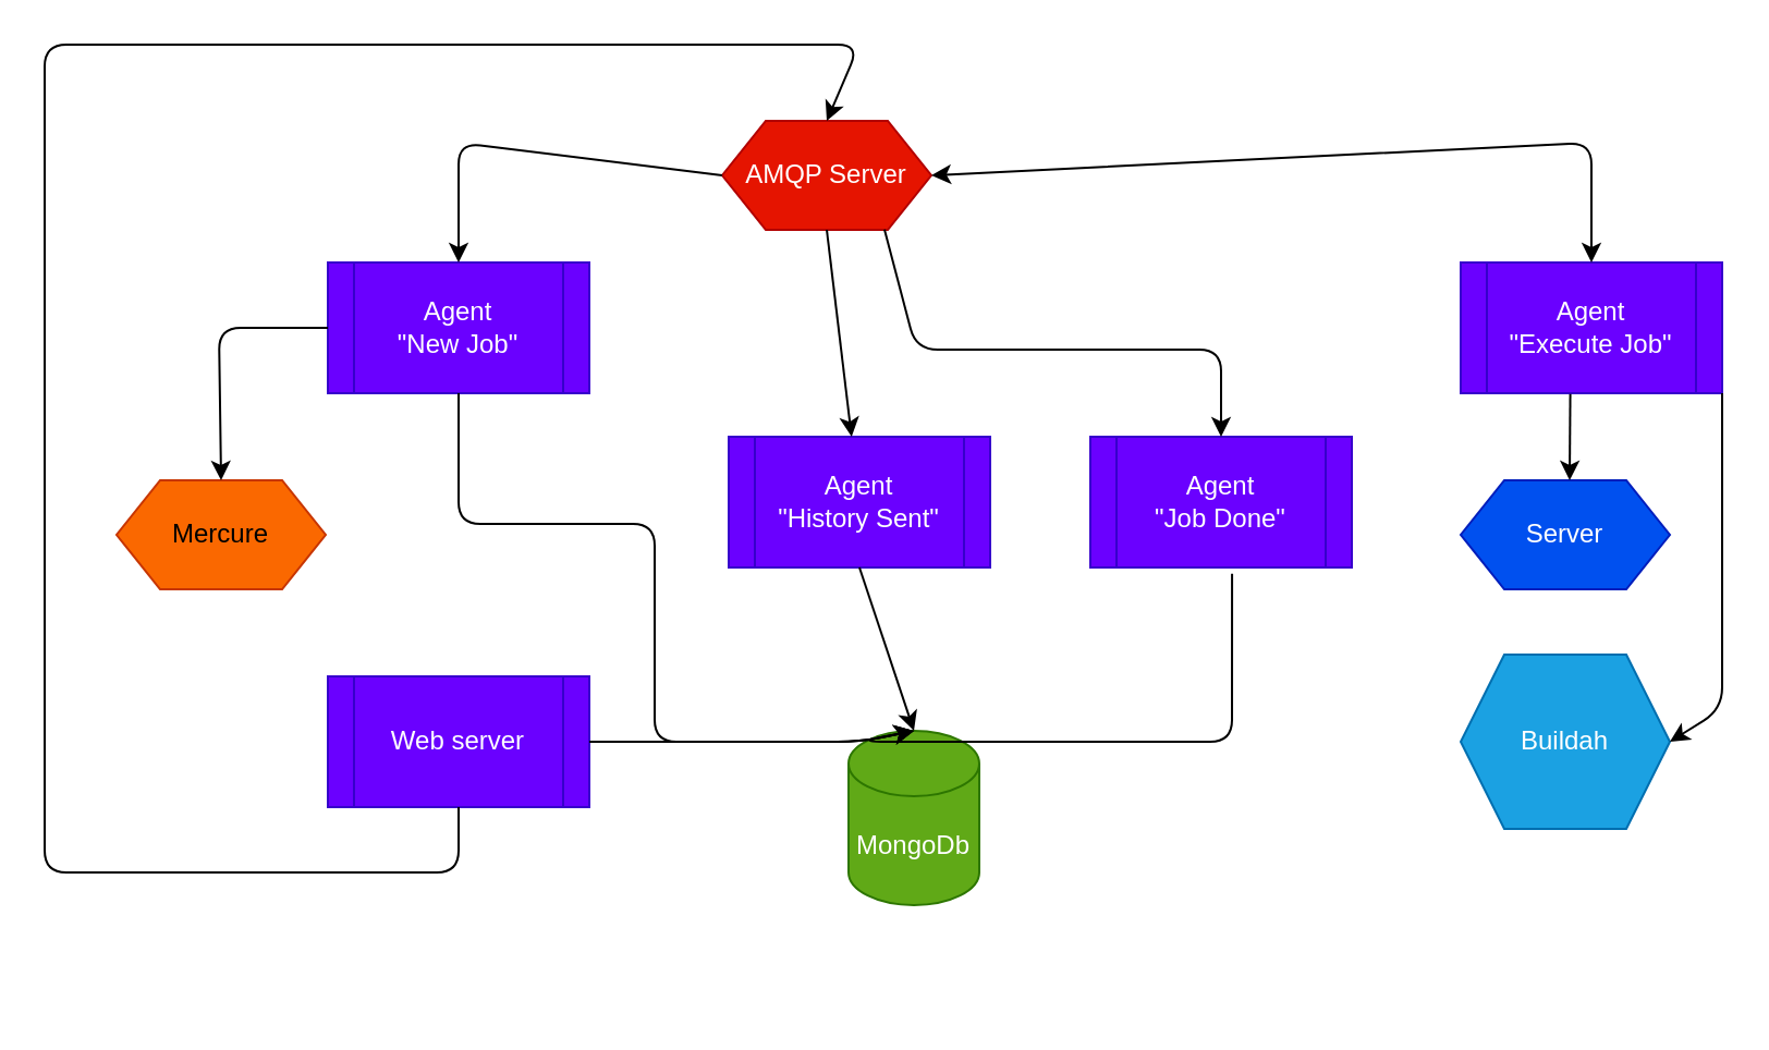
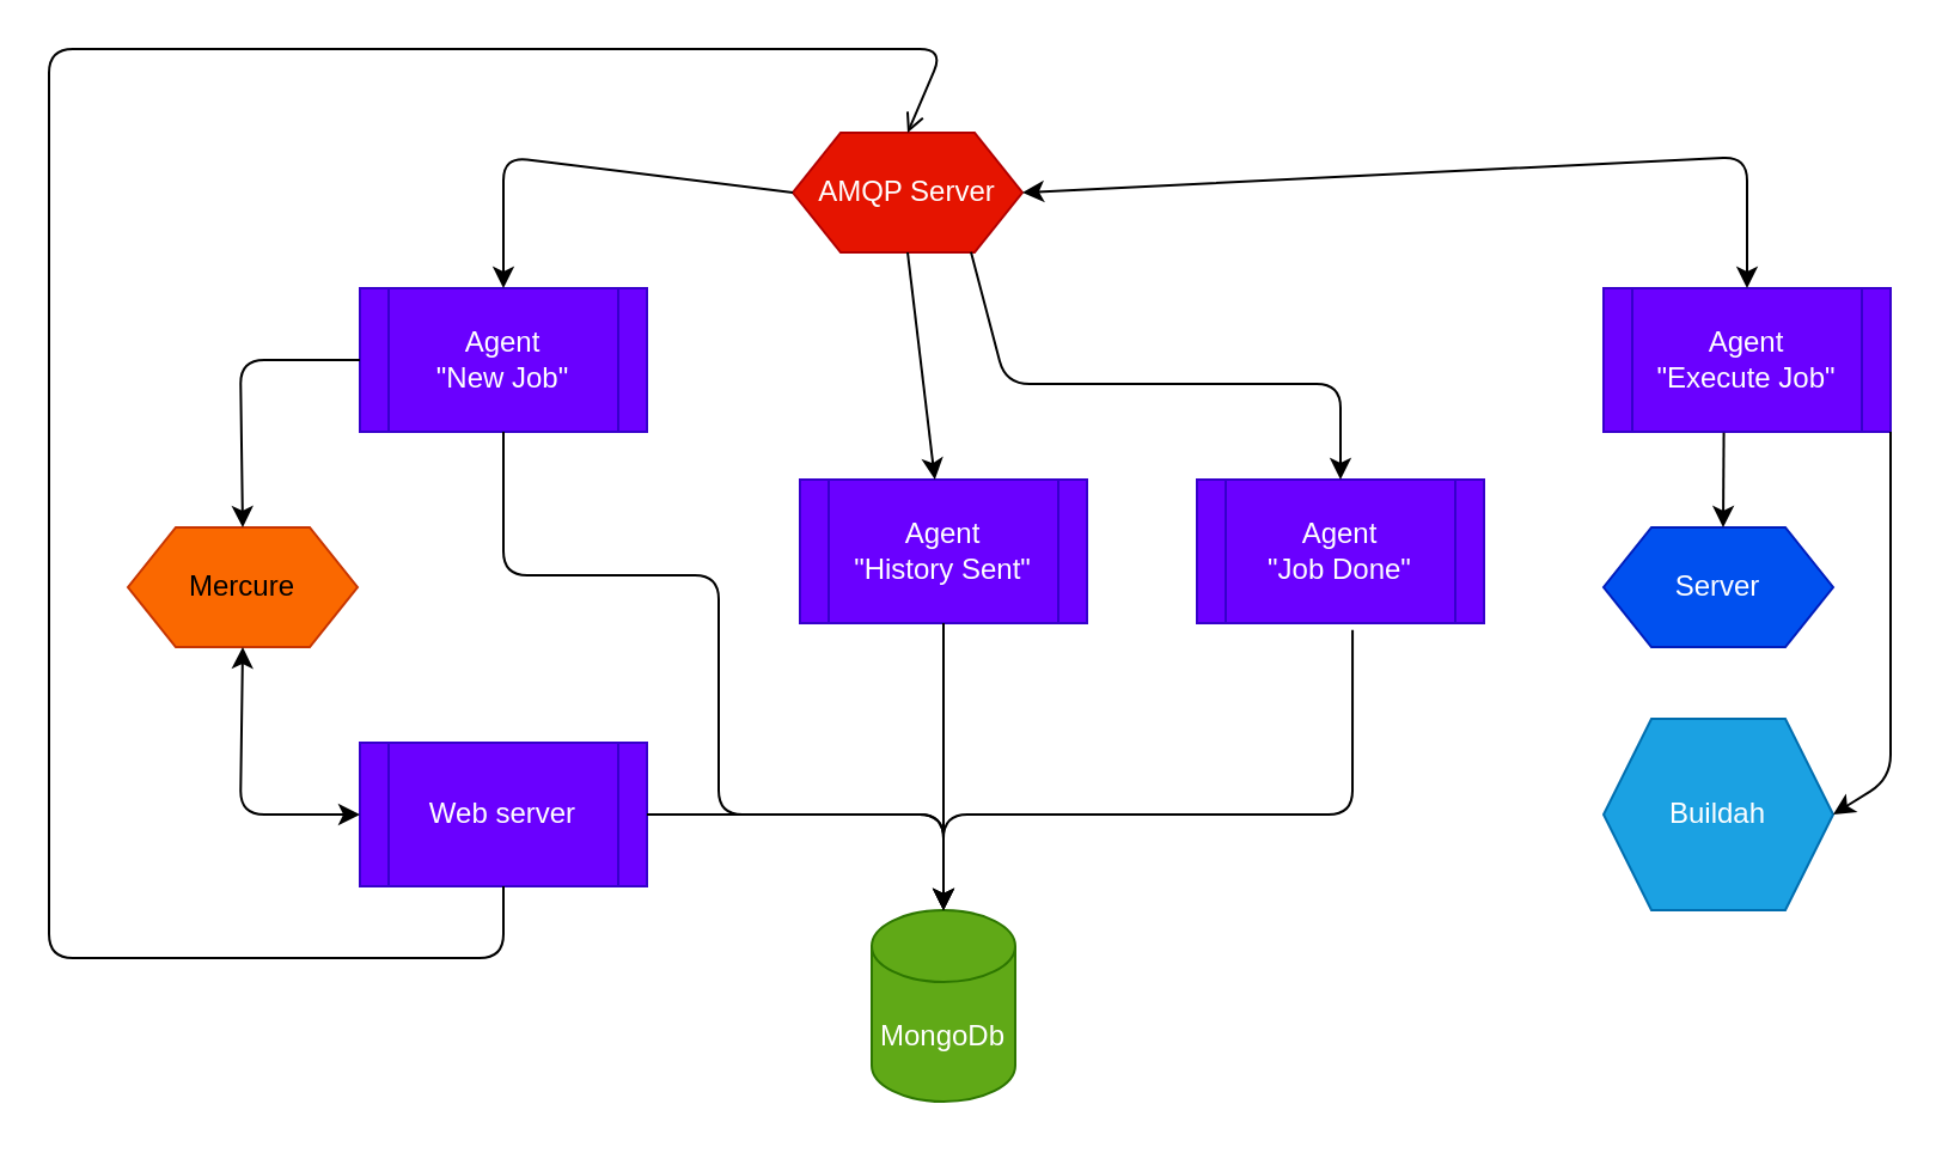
  <mxCell id="0" />
  <mxCell id="1" parent="0" />
- <mxCell id="2" value="MongoDb" style="shape=cylinder3;whiteSpace=wrap;html=1;boundedLbl=1;backgroundOutline=1;size=15;fillColor=#60a917;fontColor=#ffffff;strokeColor=#2D7600;" parent="1" vertex="1"><mxGeometry x="389" y="335" width="60" height="80" as="geometry" /></mxCell>
+ <mxCell id="2" value="MongoDb" style="shape=cylinder3;whiteSpace=wrap;html=1;boundedLbl=1;backgroundOutline=1;size=15;fillColor=#60a917;fontColor=#ffffff;strokeColor=#2D7600;" parent="1" vertex="1"><mxGeometry x="364" y="380" width="60" height="80" as="geometry" /></mxCell>
  <mxCell id="3" value="Agent &lt;br&gt;&quot;New Job&quot;" style="shape=process;whiteSpace=wrap;html=1;backgroundOutline=1;fillColor=#6a00ff;strokeColor=#3700CC;fontColor=#ffffff;" parent="1" vertex="1"><mxGeometry x="150" y="120" width="120" height="60" as="geometry" /></mxCell>
  <mxCell id="4" value="Web server" style="shape=process;whiteSpace=wrap;html=1;backgroundOutline=1;fillColor=#6a00ff;fontColor=#ffffff;strokeColor=#3700CC;" parent="1" vertex="1"><mxGeometry x="150" y="310" width="120" height="60" as="geometry" /></mxCell>
  <mxCell id="5" value="Agent &lt;br&gt;&quot;History Sent&quot;" style="shape=process;whiteSpace=wrap;html=1;backgroundOutline=1;fillColor=#6a00ff;strokeColor=#3700CC;fontColor=#ffffff;" parent="1" vertex="1"><mxGeometry x="334" y="200" width="120" height="60" as="geometry" /></mxCell>
  <mxCell id="6" value="Agent &lt;br&gt;&quot;Job Done&quot;" style="shape=process;whiteSpace=wrap;html=1;backgroundOutline=1;fillColor=#6a00ff;strokeColor=#3700CC;fontColor=#ffffff;" parent="1" vertex="1"><mxGeometry x="500" y="200" width="120" height="60" as="geometry" /></mxCell>
  <mxCell id="7" value="Agent &lt;br&gt;&quot;Execute&amp;nbsp;Job&quot;" style="shape=process;whiteSpace=wrap;html=1;backgroundOutline=1;fillColor=#6a00ff;strokeColor=#3700CC;fontColor=#ffffff;" parent="1" vertex="1"><mxGeometry x="670" y="120" width="120" height="60" as="geometry" /></mxCell>
  <mxCell id="8" value="AMQP Server" style="shape=hexagon;perimeter=hexagonPerimeter2;whiteSpace=wrap;html=1;fixedSize=1;fillColor=#e51400;fontColor=#ffffff;strokeColor=#B20000;" parent="1" vertex="1"><mxGeometry x="331" y="55" width="96" height="50" as="geometry" /></mxCell>
  <mxCell id="9" value="Buildah" style="shape=hexagon;perimeter=hexagonPerimeter2;whiteSpace=wrap;html=1;fixedSize=1;fillColor=#1ba1e2;fontColor=#ffffff;strokeColor=#006EAF;" parent="1" vertex="1"><mxGeometry x="670" y="300" width="96" height="80" as="geometry" /></mxCell>
  <mxCell id="10" value="Server" style="shape=hexagon;perimeter=hexagonPerimeter2;whiteSpace=wrap;html=1;fixedSize=1;fillColor=#0050ef;fontColor=#ffffff;strokeColor=#001DBC;" parent="1" vertex="1"><mxGeometry x="670" y="220" width="96" height="50" as="geometry" /></mxCell>
  <mxCell id="11" value="Mercure" style="shape=hexagon;perimeter=hexagonPerimeter2;whiteSpace=wrap;html=1;fixedSize=1;fillColor=#fa6800;fontColor=#000000;strokeColor=#C73500;" parent="1" vertex="1"><mxGeometry x="53" y="220" width="96" height="50" as="geometry" /></mxCell>
  <mxCell id="12" value="" style="endArrow=classic;startArrow=none;html=1;rounded=1;entryX=0.5;entryY=0;entryDx=0;entryDy=0;entryPerimeter=0;startFill=0;" parent="1" target="2" edge="1"><mxGeometry width="50" height="50" relative="1" as="geometry"><mxPoint x="210" y="180" as="sourcePoint" /><mxPoint x="430" y="250" as="targetPoint" /><Array as="points"><mxPoint x="210" y="240" /><mxPoint x="300" y="240" /><mxPoint x="300" y="340" /><mxPoint x="394" y="340" /></Array></mxGeometry></mxCell>
  <mxCell id="13" value="" style="endArrow=classic;startArrow=none;html=1;rounded=0;entryX=0.5;entryY=0;entryDx=0;entryDy=0;entryPerimeter=0;exitX=0.5;exitY=1;exitDx=0;exitDy=0;startFill=0;" parent="1" source="5" target="2" edge="1"><mxGeometry width="50" height="50" relative="1" as="geometry"><mxPoint x="380" y="300" as="sourcePoint" /><mxPoint x="350" y="380" as="targetPoint" /></mxGeometry></mxCell>
  <mxCell id="14" value="" style="endArrow=none;startArrow=classic;html=1;rounded=1;entryX=0.542;entryY=1.047;entryDx=0;entryDy=0;entryPerimeter=0;exitX=0.5;exitY=0;exitDx=0;exitDy=0;exitPerimeter=0;startFill=1;endFill=0;" parent="1" source="2" target="6" edge="1"><mxGeometry width="50" height="50" relative="1" as="geometry"><mxPoint x="370" y="410" as="sourcePoint" /><mxPoint x="420" y="360" as="targetPoint" /><Array as="points"><mxPoint x="394" y="340" /><mxPoint x="565" y="340" /></Array></mxGeometry></mxCell>
  <mxCell id="15" value="" style="endArrow=none;startArrow=classic;html=1;rounded=0;entryX=0.419;entryY=1.006;entryDx=0;entryDy=0;entryPerimeter=0;endFill=0;" parent="1" source="10" target="7" edge="1"><mxGeometry width="50" height="50" relative="1" as="geometry"><mxPoint x="370" y="250" as="sourcePoint" /><mxPoint x="420" y="200" as="targetPoint" /><Array as="points"><mxPoint x="720" y="220" /></Array></mxGeometry></mxCell>
  <mxCell id="16" value="" style="endArrow=none;startArrow=classic;html=1;rounded=1;entryX=1;entryY=1;entryDx=0;entryDy=0;exitX=1;exitY=0.5;exitDx=0;exitDy=0;endFill=0;" parent="1" source="9" target="7" edge="1"><mxGeometry width="50" height="50" relative="1" as="geometry"><mxPoint x="370" y="250" as="sourcePoint" /><mxPoint x="420" y="200" as="targetPoint" /><Array as="points"><mxPoint x="790" y="325" /></Array></mxGeometry></mxCell>
  <mxCell id="17" value="" style="endArrow=none;startArrow=classic;html=1;rounded=1;entryX=0;entryY=0.5;entryDx=0;entryDy=0;exitX=0.5;exitY=0;exitDx=0;exitDy=0;endFill=0;" parent="1" source="11" target="3" edge="1"><mxGeometry width="50" height="50" relative="1" as="geometry"><mxPoint x="370" y="410" as="sourcePoint" /><mxPoint x="420" y="360" as="targetPoint" /><Array as="points"><mxPoint x="100" y="150" /></Array></mxGeometry></mxCell>
+ <mxCell id="18" value="" style="endArrow=classic;startArrow=classic;html=1;rounded=1;entryX=0.5;entryY=1;entryDx=0;entryDy=0;exitX=0;exitY=0.5;exitDx=0;exitDy=0;" parent="1" source="4" target="11" edge="1"><mxGeometry width="50" height="50" relative="1" as="geometry"><mxPoint x="370" y="410" as="sourcePoint" /><mxPoint x="420" y="360" as="targetPoint" /><Array as="points"><mxPoint x="100" y="340" /></Array></mxGeometry></mxCell>
  <mxCell id="19" value="" style="endArrow=none;startArrow=classic;html=1;rounded=1;entryX=0;entryY=0.5;entryDx=0;entryDy=0;exitX=0.5;exitY=0;exitDx=0;exitDy=0;endFill=0;" parent="1" source="3" target="8" edge="1"><mxGeometry width="50" height="50" relative="1" as="geometry"><mxPoint x="370" y="290" as="sourcePoint" /><mxPoint x="420" y="240" as="targetPoint" /><Array as="points"><mxPoint x="210" y="65" /></Array></mxGeometry></mxCell>
  <mxCell id="20" value="" style="endArrow=none;startArrow=classic;html=1;rounded=0;entryX=0.5;entryY=1;entryDx=0;entryDy=0;endFill=0;" parent="1" source="5" target="8" edge="1"><mxGeometry width="50" height="50" relative="1" as="geometry"><mxPoint x="370" y="290" as="sourcePoint" /><mxPoint x="420" y="240" as="targetPoint" /></mxGeometry></mxCell>
  <mxCell id="21" value="" style="endArrow=none;startArrow=classic;html=1;rounded=1;entryX=0.776;entryY=0.997;entryDx=0;entryDy=0;entryPerimeter=0;exitX=0.5;exitY=0;exitDx=0;exitDy=0;endFill=0;" parent="1" source="6" target="8" edge="1"><mxGeometry width="50" height="50" relative="1" as="geometry"><mxPoint x="370" y="290" as="sourcePoint" /><mxPoint x="420" y="240" as="targetPoint" /><Array as="points"><mxPoint x="560" y="160" /><mxPoint x="420" y="160" /></Array></mxGeometry></mxCell>
  <mxCell id="22" value="" style="endArrow=classic;startArrow=classic;html=1;rounded=1;entryX=1;entryY=0.5;entryDx=0;entryDy=0;exitX=0.5;exitY=0;exitDx=0;exitDy=0;" parent="1" source="7" target="8" edge="1"><mxGeometry width="50" height="50" relative="1" as="geometry"><mxPoint x="370" y="290" as="sourcePoint" /><mxPoint x="420" y="240" as="targetPoint" /><Array as="points"><mxPoint x="730" y="65" /></Array></mxGeometry></mxCell>
  <mxCell id="23" value="" style="endArrow=classic;startArrow=none;html=1;rounded=1;exitX=1;exitY=0.5;exitDx=0;exitDy=0;entryX=0.5;entryY=0;entryDx=0;entryDy=0;entryPerimeter=0;startFill=0;" parent="1" source="4" target="2" edge="1"><mxGeometry width="50" height="50" relative="1" as="geometry"><mxPoint x="270" y="340" as="sourcePoint" /><mxPoint x="390" y="380" as="targetPoint" /><Array as="points"><mxPoint x="394" y="340" /></Array></mxGeometry></mxCell>
- <mxCell id="24" value="" style="endArrow=classic;startArrow=none;html=1;rounded=1;entryX=0.5;entryY=0;entryDx=0;entryDy=0;exitX=0.5;exitY=1;exitDx=0;exitDy=0;startFill=0;" parent="1" source="4" target="8" edge="1"><mxGeometry width="50" height="50" relative="1" as="geometry"><mxPoint x="570" y="210" as="sourcePoint" /><mxPoint x="430.496" y="99.85" as="targetPoint" /><Array as="points"><mxPoint x="210" y="400" /><mxPoint x="20" y="400" /><mxPoint x="20" y="20" /><mxPoint x="394" y="20" /></Array></mxGeometry></mxCell>
+ <mxCell id="24" value="" style="endArrow=open;startArrow=none;html=1;rounded=1;entryX=0.5;entryY=0;entryDx=0;entryDy=0;exitX=0.5;exitY=1;exitDx=0;exitDy=0;startFill=0;" parent="1" source="4" target="8" edge="1"><mxGeometry width="50" height="50" relative="1" as="geometry"><mxPoint x="570" y="210" as="sourcePoint" /><mxPoint x="430.496" y="99.85" as="targetPoint" /><Array as="points"><mxPoint x="210" y="400" /><mxPoint x="20" y="400" /><mxPoint x="20" y="20" /><mxPoint x="394" y="20" /></Array></mxGeometry></mxCell>
